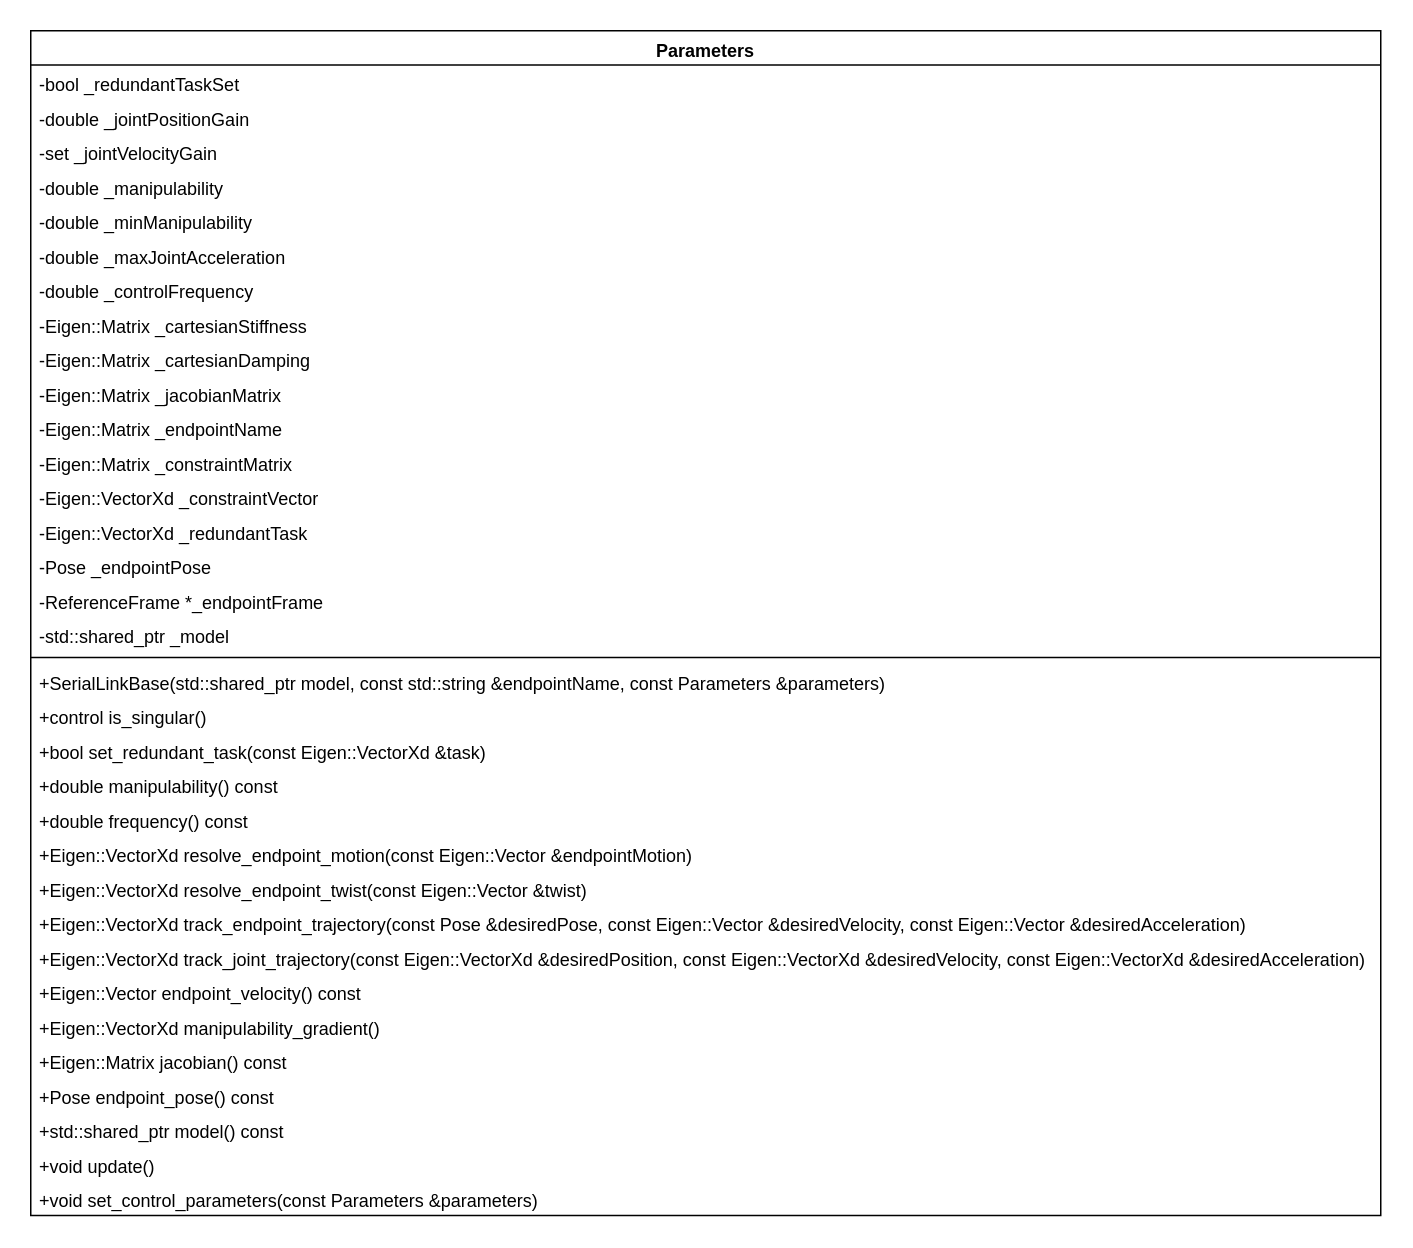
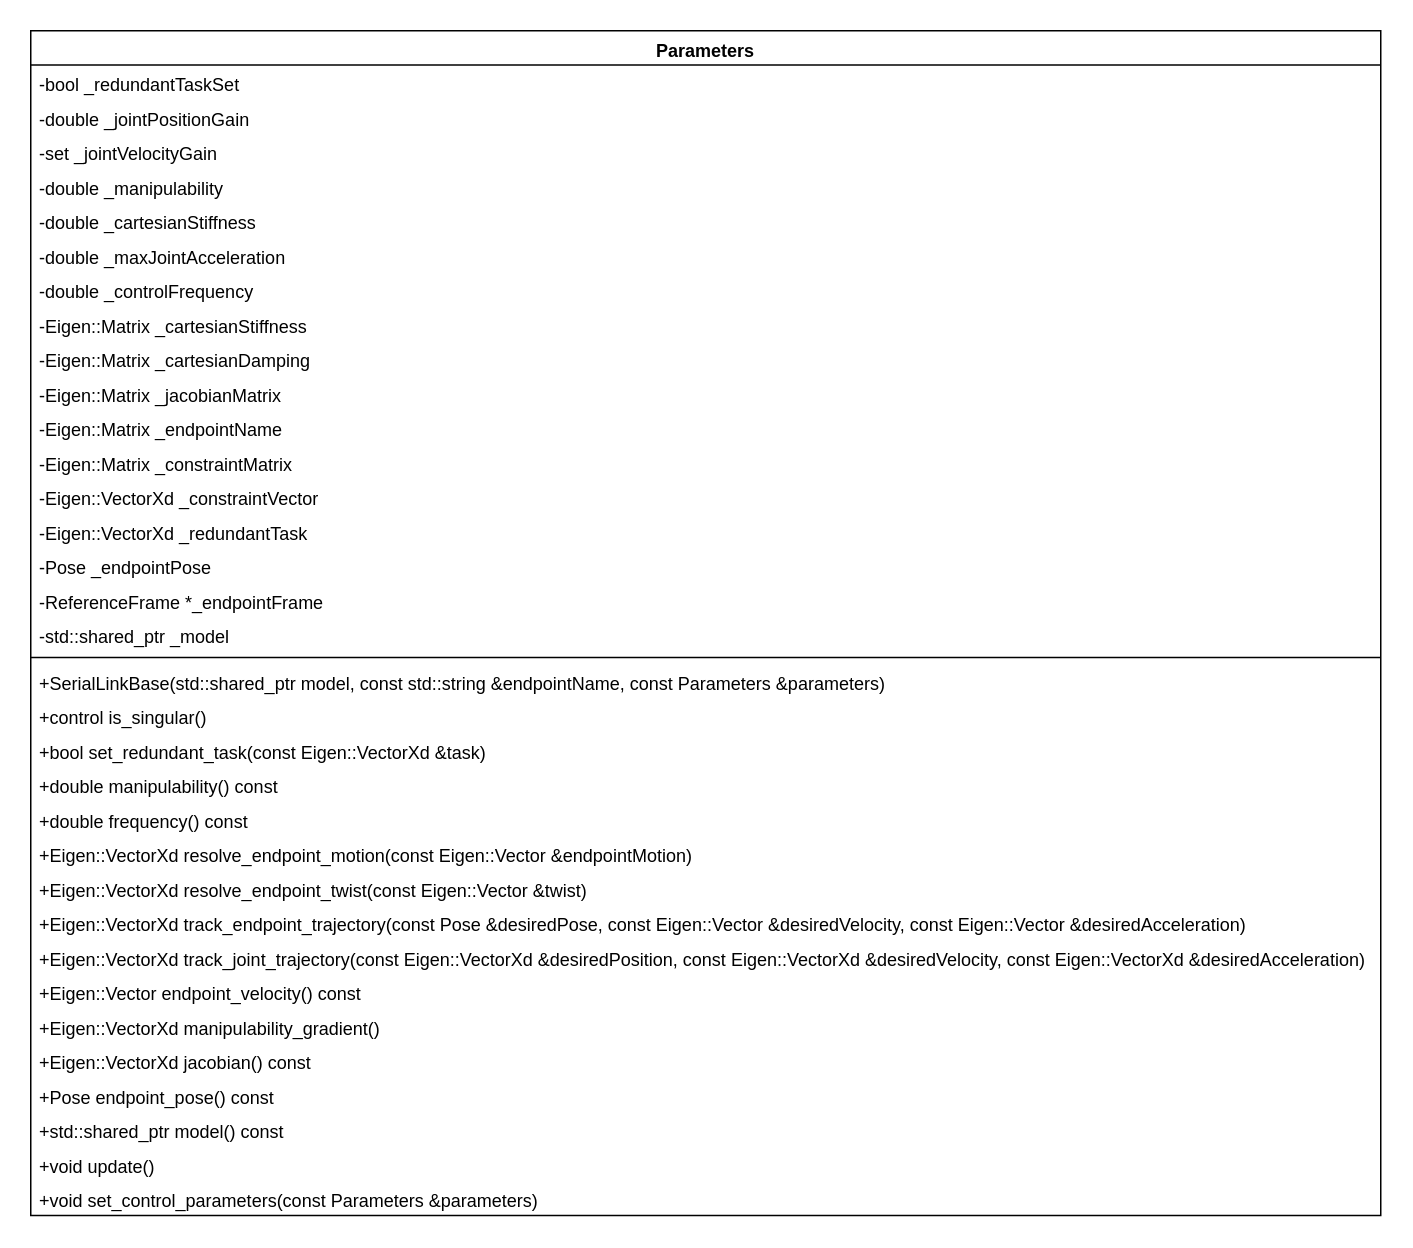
  <mxCell id="0" />
  <mxCell id="1" parent="0" />
  <mxCell id="2" value="Parameters" style="swimlane;fontStyle=1;align=center;verticalAlign=top;childLayout=stackLayout;horizontal=1;startSize=22.794;horizontalStack=0;resizeParent=1;resizeParentMax=0;resizeLast=0;collapsible=0;marginBottom=0;" vertex="1" parent="1"><mxGeometry x="20" y="20" width="900" height="789.794" as="geometry" /></mxCell>
  <mxCell id="3" value="-bool _redundantTaskSet" style="text;strokeColor=none;fillColor=none;align=left;verticalAlign=top;spacingLeft=4;spacingRight=4;overflow=hidden;rotatable=0;points=[[0,0.5],[1,0.5]];portConstraint=eastwest;" vertex="1" parent="2"><mxGeometry y="22.794" width="900" height="23" as="geometry" /></mxCell>
  <mxCell id="4" value="-double _jointPositionGain" style="text;strokeColor=none;fillColor=none;align=left;verticalAlign=top;spacingLeft=4;spacingRight=4;overflow=hidden;rotatable=0;points=[[0,0.5],[1,0.5]];portConstraint=eastwest;" vertex="1" parent="2"><mxGeometry y="45.794" width="900" height="23" as="geometry" /></mxCell>
  <mxCell id="5" value="-set _jointVelocityGain" style="text;strokeColor=none;fillColor=none;align=left;verticalAlign=top;spacingLeft=4;spacingRight=4;overflow=hidden;rotatable=0;points=[[0,0.5],[1,0.5]];portConstraint=eastwest;" vertex="1" parent="2"><mxGeometry y="68.794" width="900" height="23" as="geometry" /></mxCell>
  <mxCell id="6" value="-double _manipulability" style="text;strokeColor=none;fillColor=none;align=left;verticalAlign=top;spacingLeft=4;spacingRight=4;overflow=hidden;rotatable=0;points=[[0,0.5],[1,0.5]];portConstraint=eastwest;" vertex="1" parent="2"><mxGeometry y="91.794" width="900" height="23" as="geometry" /></mxCell>
- <mxCell id="7" value="-double _minManipulability" style="text;strokeColor=none;fillColor=none;align=left;verticalAlign=top;spacingLeft=4;spacingRight=4;overflow=hidden;rotatable=0;points=[[0,0.5],[1,0.5]];portConstraint=eastwest;" vertex="1" parent="2"><mxGeometry y="114.794" width="900" height="23" as="geometry" /></mxCell>
+ <mxCell id="7" value="-double _cartesianStiffness" style="text;strokeColor=none;fillColor=none;align=left;verticalAlign=top;spacingLeft=4;spacingRight=4;overflow=hidden;rotatable=0;points=[[0,0.5],[1,0.5]];portConstraint=eastwest;" vertex="1" parent="2"><mxGeometry y="114.794" width="900" height="23" as="geometry" /></mxCell>
  <mxCell id="8" value="-double _maxJointAcceleration" style="text;strokeColor=none;fillColor=none;align=left;verticalAlign=top;spacingLeft=4;spacingRight=4;overflow=hidden;rotatable=0;points=[[0,0.5],[1,0.5]];portConstraint=eastwest;" vertex="1" parent="2"><mxGeometry y="137.794" width="900" height="23" as="geometry" /></mxCell>
  <mxCell id="9" value="-double _controlFrequency" style="text;strokeColor=none;fillColor=none;align=left;verticalAlign=top;spacingLeft=4;spacingRight=4;overflow=hidden;rotatable=0;points=[[0,0.5],[1,0.5]];portConstraint=eastwest;" vertex="1" parent="2"><mxGeometry y="160.794" width="900" height="23" as="geometry" /></mxCell>
  <mxCell id="10" value="-Eigen::Matrix _cartesianStiffness" style="text;strokeColor=none;fillColor=none;align=left;verticalAlign=top;spacingLeft=4;spacingRight=4;overflow=hidden;rotatable=0;points=[[0,0.5],[1,0.5]];portConstraint=eastwest;" vertex="1" parent="2"><mxGeometry y="183.794" width="900" height="23" as="geometry" /></mxCell>
  <mxCell id="11" value="-Eigen::Matrix _cartesianDamping" style="text;strokeColor=none;fillColor=none;align=left;verticalAlign=top;spacingLeft=4;spacingRight=4;overflow=hidden;rotatable=0;points=[[0,0.5],[1,0.5]];portConstraint=eastwest;" vertex="1" parent="2"><mxGeometry y="206.794" width="900" height="23" as="geometry" /></mxCell>
  <mxCell id="12" value="-Eigen::Matrix _jacobianMatrix" style="text;strokeColor=none;fillColor=none;align=left;verticalAlign=top;spacingLeft=4;spacingRight=4;overflow=hidden;rotatable=0;points=[[0,0.5],[1,0.5]];portConstraint=eastwest;" vertex="1" parent="2"><mxGeometry y="229.794" width="900" height="23" as="geometry" /></mxCell>
  <mxCell id="13" value="-Eigen::Matrix _endpointName" style="text;strokeColor=none;fillColor=none;align=left;verticalAlign=top;spacingLeft=4;spacingRight=4;overflow=hidden;rotatable=0;points=[[0,0.5],[1,0.5]];portConstraint=eastwest;" vertex="1" parent="2"><mxGeometry y="252.794" width="900" height="23" as="geometry" /></mxCell>
  <mxCell id="14" value="-Eigen::Matrix _constraintMatrix" style="text;strokeColor=none;fillColor=none;align=left;verticalAlign=top;spacingLeft=4;spacingRight=4;overflow=hidden;rotatable=0;points=[[0,0.5],[1,0.5]];portConstraint=eastwest;" vertex="1" parent="2"><mxGeometry y="275.794" width="900" height="23" as="geometry" /></mxCell>
  <mxCell id="15" value="-Eigen::VectorXd _constraintVector" style="text;strokeColor=none;fillColor=none;align=left;verticalAlign=top;spacingLeft=4;spacingRight=4;overflow=hidden;rotatable=0;points=[[0,0.5],[1,0.5]];portConstraint=eastwest;" vertex="1" parent="2"><mxGeometry y="298.794" width="900" height="23" as="geometry" /></mxCell>
  <mxCell id="16" value="-Eigen::VectorXd _redundantTask" style="text;strokeColor=none;fillColor=none;align=left;verticalAlign=top;spacingLeft=4;spacingRight=4;overflow=hidden;rotatable=0;points=[[0,0.5],[1,0.5]];portConstraint=eastwest;" vertex="1" parent="2"><mxGeometry y="321.794" width="900" height="23" as="geometry" /></mxCell>
  <mxCell id="17" value="-Pose _endpointPose" style="text;strokeColor=none;fillColor=none;align=left;verticalAlign=top;spacingLeft=4;spacingRight=4;overflow=hidden;rotatable=0;points=[[0,0.5],[1,0.5]];portConstraint=eastwest;" vertex="1" parent="2"><mxGeometry y="344.794" width="900" height="23" as="geometry" /></mxCell>
  <mxCell id="18" value="-ReferenceFrame *_endpointFrame" style="text;strokeColor=none;fillColor=none;align=left;verticalAlign=top;spacingLeft=4;spacingRight=4;overflow=hidden;rotatable=0;points=[[0,0.5],[1,0.5]];portConstraint=eastwest;" vertex="1" parent="2"><mxGeometry y="367.794" width="900" height="23" as="geometry" /></mxCell>
  <mxCell id="19" value="-std::shared_ptr _model" style="text;strokeColor=none;fillColor=none;align=left;verticalAlign=top;spacingLeft=4;spacingRight=4;overflow=hidden;rotatable=0;points=[[0,0.5],[1,0.5]];portConstraint=eastwest;" vertex="1" parent="2"><mxGeometry y="390.794" width="900" height="23" as="geometry" /></mxCell>
  <mxCell id="20" style="line;strokeWidth=1;fillColor=none;align=left;verticalAlign=middle;spacingTop=-1;spacingLeft=3;spacingRight=3;rotatable=0;labelPosition=right;points=[];portConstraint=eastwest;strokeColor=inherit;" vertex="1" parent="2"><mxGeometry y="413.794" width="900" height="8" as="geometry" /></mxCell>
  <mxCell id="21" value="+SerialLinkBase(std::shared_ptr model, const std::string &amp;endpointName, const Parameters &amp;parameters)" style="text;strokeColor=none;fillColor=none;align=left;verticalAlign=top;spacingLeft=4;spacingRight=4;overflow=hidden;rotatable=0;points=[[0,0.5],[1,0.5]];portConstraint=eastwest;" vertex="1" parent="2"><mxGeometry y="421.794" width="900" height="23" as="geometry" /></mxCell>
  <mxCell id="22" value="+control is_singular()" style="text;strokeColor=none;fillColor=none;align=left;verticalAlign=top;spacingLeft=4;spacingRight=4;overflow=hidden;rotatable=0;points=[[0,0.5],[1,0.5]];portConstraint=eastwest;" vertex="1" parent="2"><mxGeometry y="444.794" width="900" height="23" as="geometry" /></mxCell>
  <mxCell id="23" value="+bool set_redundant_task(const Eigen::VectorXd &amp;task)" style="text;strokeColor=none;fillColor=none;align=left;verticalAlign=top;spacingLeft=4;spacingRight=4;overflow=hidden;rotatable=0;points=[[0,0.5],[1,0.5]];portConstraint=eastwest;" vertex="1" parent="2"><mxGeometry y="467.794" width="900" height="23" as="geometry" /></mxCell>
  <mxCell id="24" value="+double manipulability() const" style="text;strokeColor=none;fillColor=none;align=left;verticalAlign=top;spacingLeft=4;spacingRight=4;overflow=hidden;rotatable=0;points=[[0,0.5],[1,0.5]];portConstraint=eastwest;" vertex="1" parent="2"><mxGeometry y="490.794" width="900" height="23" as="geometry" /></mxCell>
  <mxCell id="25" value="+double frequency() const" style="text;strokeColor=none;fillColor=none;align=left;verticalAlign=top;spacingLeft=4;spacingRight=4;overflow=hidden;rotatable=0;points=[[0,0.5],[1,0.5]];portConstraint=eastwest;" vertex="1" parent="2"><mxGeometry y="513.794" width="900" height="23" as="geometry" /></mxCell>
  <mxCell id="26" value="+Eigen::VectorXd resolve_endpoint_motion(const Eigen::Vector &amp;endpointMotion)" style="text;strokeColor=none;fillColor=none;align=left;verticalAlign=top;spacingLeft=4;spacingRight=4;overflow=hidden;rotatable=0;points=[[0,0.5],[1,0.5]];portConstraint=eastwest;" vertex="1" parent="2"><mxGeometry y="536.794" width="900" height="23" as="geometry" /></mxCell>
  <mxCell id="27" value="+Eigen::VectorXd resolve_endpoint_twist(const Eigen::Vector &amp;twist)" style="text;strokeColor=none;fillColor=none;align=left;verticalAlign=top;spacingLeft=4;spacingRight=4;overflow=hidden;rotatable=0;points=[[0,0.5],[1,0.5]];portConstraint=eastwest;" vertex="1" parent="2"><mxGeometry y="559.794" width="900" height="23" as="geometry" /></mxCell>
  <mxCell id="28" value="+Eigen::VectorXd track_endpoint_trajectory(const Pose &amp;desiredPose, const Eigen::Vector &amp;desiredVelocity, const Eigen::Vector &amp;desiredAcceleration)" style="text;strokeColor=none;fillColor=none;align=left;verticalAlign=top;spacingLeft=4;spacingRight=4;overflow=hidden;rotatable=0;points=[[0,0.5],[1,0.5]];portConstraint=eastwest;" vertex="1" parent="2"><mxGeometry y="582.794" width="900" height="23" as="geometry" /></mxCell>
  <mxCell id="29" value="+Eigen::VectorXd track_joint_trajectory(const Eigen::VectorXd &amp;desiredPosition, const Eigen::VectorXd &amp;desiredVelocity, const Eigen::VectorXd &amp;desiredAcceleration)" style="text;strokeColor=none;fillColor=none;align=left;verticalAlign=top;spacingLeft=4;spacingRight=4;overflow=hidden;rotatable=0;points=[[0,0.5],[1,0.5]];portConstraint=eastwest;" vertex="1" parent="2"><mxGeometry y="605.794" width="900" height="23" as="geometry" /></mxCell>
  <mxCell id="30" value="+Eigen::Vector endpoint_velocity() const" style="text;strokeColor=none;fillColor=none;align=left;verticalAlign=top;spacingLeft=4;spacingRight=4;overflow=hidden;rotatable=0;points=[[0,0.5],[1,0.5]];portConstraint=eastwest;" vertex="1" parent="2"><mxGeometry y="628.794" width="900" height="23" as="geometry" /></mxCell>
  <mxCell id="31" value="+Eigen::VectorXd manipulability_gradient()" style="text;strokeColor=none;fillColor=none;align=left;verticalAlign=top;spacingLeft=4;spacingRight=4;overflow=hidden;rotatable=0;points=[[0,0.5],[1,0.5]];portConstraint=eastwest;" vertex="1" parent="2"><mxGeometry y="651.794" width="900" height="23" as="geometry" /></mxCell>
- <mxCell id="32" value="+Eigen::Matrix jacobian() const" style="text;strokeColor=none;fillColor=none;align=left;verticalAlign=top;spacingLeft=4;spacingRight=4;overflow=hidden;rotatable=0;points=[[0,0.5],[1,0.5]];portConstraint=eastwest;" vertex="1" parent="2"><mxGeometry y="674.794" width="900" height="23" as="geometry" /></mxCell>
+ <mxCell id="32" value="+Eigen::VectorXd jacobian() const" style="text;strokeColor=none;fillColor=none;align=left;verticalAlign=top;spacingLeft=4;spacingRight=4;overflow=hidden;rotatable=0;points=[[0,0.5],[1,0.5]];portConstraint=eastwest;" vertex="1" parent="2"><mxGeometry y="674.794" width="900" height="23" as="geometry" /></mxCell>
  <mxCell id="33" value="+Pose endpoint_pose() const" style="text;strokeColor=none;fillColor=none;align=left;verticalAlign=top;spacingLeft=4;spacingRight=4;overflow=hidden;rotatable=0;points=[[0,0.5],[1,0.5]];portConstraint=eastwest;" vertex="1" parent="2"><mxGeometry y="697.794" width="900" height="23" as="geometry" /></mxCell>
  <mxCell id="34" value="+std::shared_ptr model() const" style="text;strokeColor=none;fillColor=none;align=left;verticalAlign=top;spacingLeft=4;spacingRight=4;overflow=hidden;rotatable=0;points=[[0,0.5],[1,0.5]];portConstraint=eastwest;" vertex="1" parent="2"><mxGeometry y="720.794" width="900" height="23" as="geometry" /></mxCell>
  <mxCell id="35" value="+void update()" style="text;strokeColor=none;fillColor=none;align=left;verticalAlign=top;spacingLeft=4;spacingRight=4;overflow=hidden;rotatable=0;points=[[0,0.5],[1,0.5]];portConstraint=eastwest;" vertex="1" parent="2"><mxGeometry y="743.794" width="900" height="23" as="geometry" /></mxCell>
  <mxCell id="36" value="+void set_control_parameters(const Parameters &amp;parameters)" style="text;strokeColor=none;fillColor=none;align=left;verticalAlign=top;spacingLeft=4;spacingRight=4;overflow=hidden;rotatable=0;points=[[0,0.5],[1,0.5]];portConstraint=eastwest;" vertex="1" parent="2"><mxGeometry y="766.794" width="900" height="23" as="geometry" /></mxCell>
